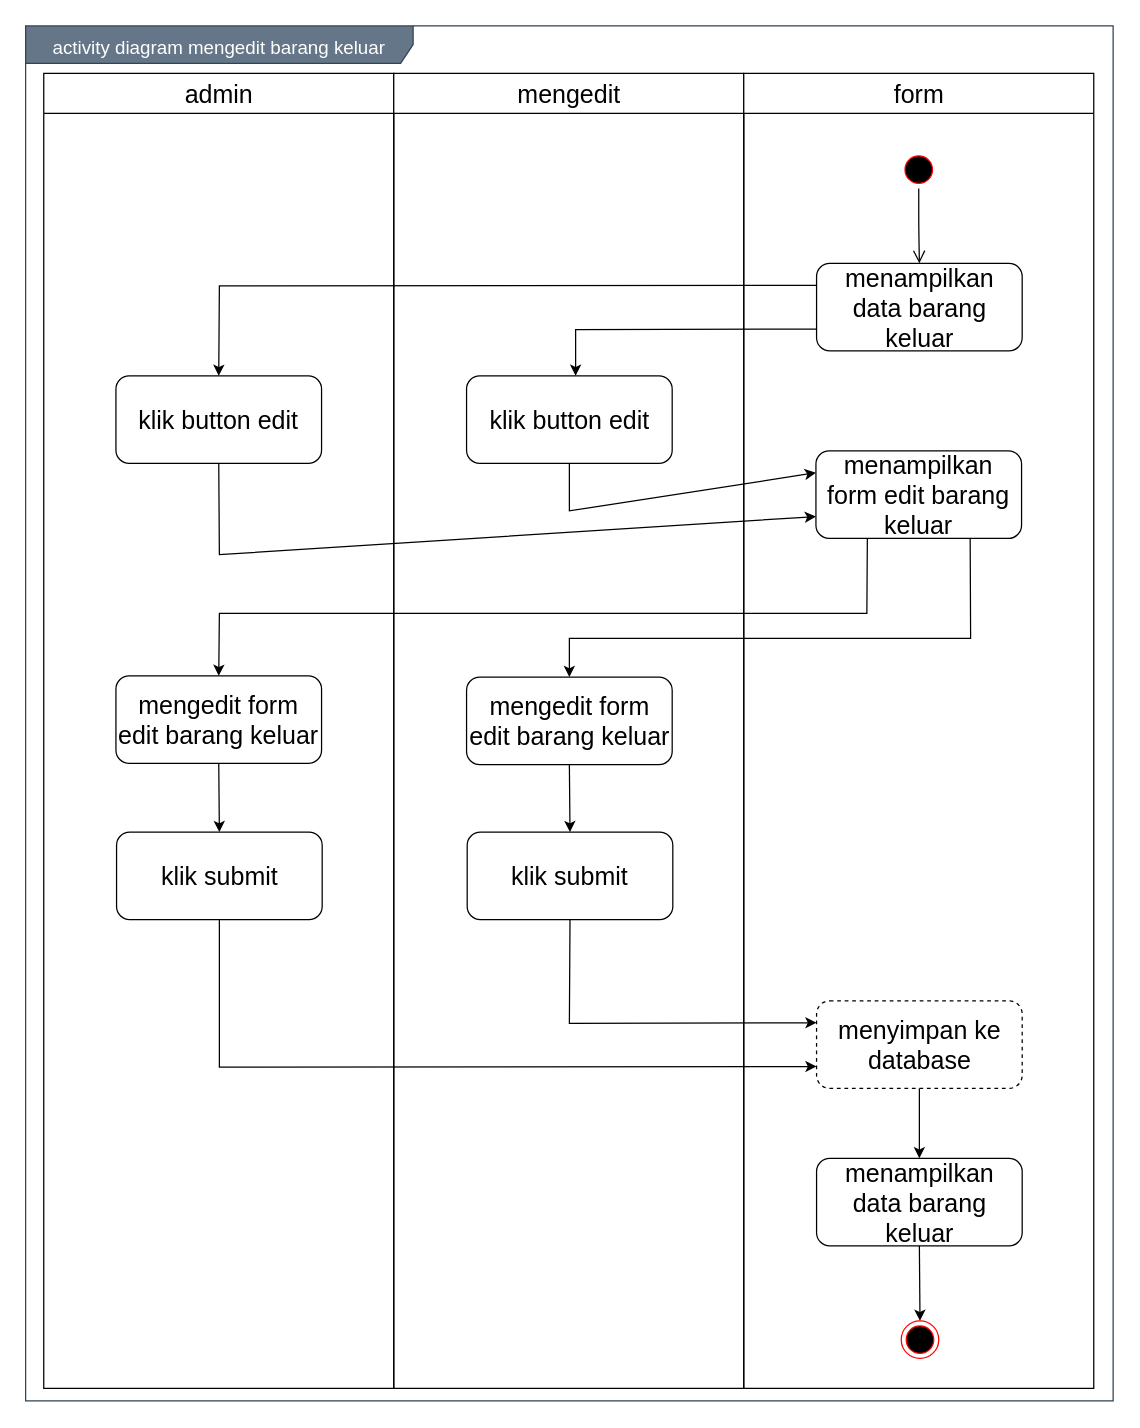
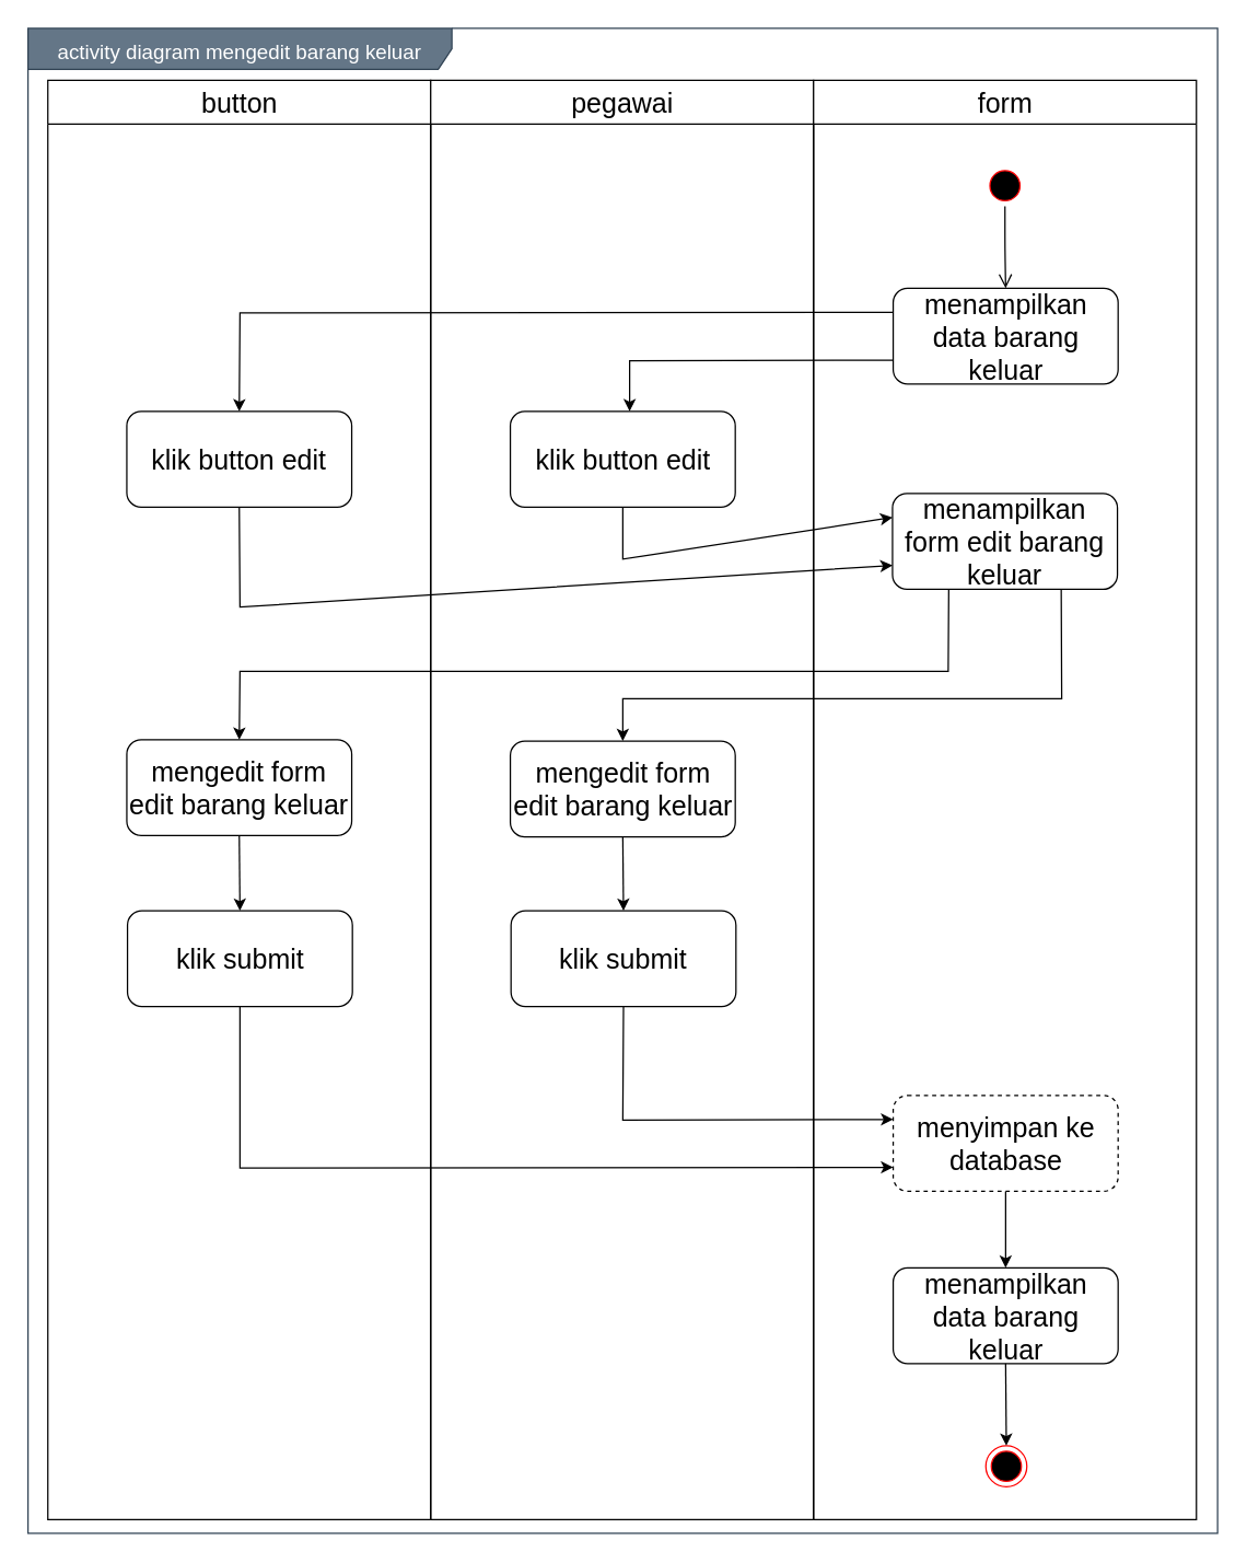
  <mxCell id="0" />
  <mxCell id="1" parent="0" />
  <mxCell id="2" value="&lt;font style=&quot;font-size: 15px&quot;&gt;activity diagram mengedit barang keluar&lt;/font&gt;" style="shape=umlFrame;whiteSpace=wrap;html=1;fontSize=20;align=center;width=310;height=30;fillColor=#647687;strokeColor=#314354;fontColor=#ffffff;" vertex="1" parent="1"><mxGeometry x="20" y="20" width="870" height="1100" as="geometry" /></mxCell>
- <mxCell id="3" value="admin" style="swimlane;whiteSpace=wrap;fontSize=20;fontStyle=0;startSize=32;" vertex="1" parent="1"><mxGeometry x="34.5" y="58" width="280" height="1052" as="geometry" /></mxCell>
+ <mxCell id="3" value="button" style="swimlane;whiteSpace=wrap;fontSize=20;fontStyle=0;startSize=32;" vertex="1" parent="1"><mxGeometry x="34.5" y="58" width="280" height="1052" as="geometry" /></mxCell>
  <mxCell id="4" value="klik button edit" style="rounded=1;whiteSpace=wrap;html=1;fontSize=20;align=center;" vertex="1" parent="3"><mxGeometry x="57.75" y="242" width="164.5" height="70" as="geometry" /></mxCell>
  <mxCell id="5" value="mengedit form edit barang keluar" style="rounded=1;whiteSpace=wrap;html=1;fontSize=20;align=center;" vertex="1" parent="3"><mxGeometry x="57.75" y="482" width="164.5" height="70" as="geometry" /></mxCell>
- <mxCell id="6" value="mengedit" style="swimlane;whiteSpace=wrap;fontSize=20;fontStyle=0;startSize=32;" vertex="1" parent="1"><mxGeometry x="314.5" y="58" width="280" height="1052" as="geometry" /></mxCell>
+ <mxCell id="6" value="pegawai" style="swimlane;whiteSpace=wrap;fontSize=20;fontStyle=0;startSize=32;" vertex="1" parent="1"><mxGeometry x="314.5" y="58" width="280" height="1052" as="geometry" /></mxCell>
  <mxCell id="7" value="klik submit" style="rounded=1;whiteSpace=wrap;html=1;fontSize=20;align=center;" vertex="1" parent="6"><mxGeometry x="58.75" y="607" width="164.5" height="70" as="geometry" /></mxCell>
  <mxCell id="8" value="form" style="swimlane;whiteSpace=wrap;fontSize=20;fontStyle=0;startSize=32;" vertex="1" parent="1"><mxGeometry x="594.5" y="58" width="280" height="1052" as="geometry" /></mxCell>
  <mxCell id="9" value="" style="ellipse;html=1;shape=endState;fillColor=#000000;strokeColor=#ff0000;fontSize=20;align=center;" vertex="1" parent="8"><mxGeometry x="126" y="998" width="30" height="30" as="geometry" /></mxCell>
  <mxCell id="10" value="" style="ellipse;html=1;shape=startState;fillColor=#000000;strokeColor=#ff0000;fontSize=20;align=center;" vertex="1" parent="8"><mxGeometry x="125" y="62" width="30" height="30" as="geometry" /></mxCell>
  <mxCell id="11" value="" style="edgeStyle=orthogonalEdgeStyle;html=1;verticalAlign=bottom;endArrow=open;endSize=8;fontSize=20;entryX=0.5;entryY=0;entryDx=0;entryDy=0;" edge="1" parent="8" source="10" target="12"><mxGeometry relative="1" as="geometry"><mxPoint x="140" y="152" as="targetPoint" /></mxGeometry></mxCell>
  <mxCell id="12" value="menampilkan data barang keluar" style="rounded=1;whiteSpace=wrap;html=1;fontSize=20;align=center;" vertex="1" parent="8"><mxGeometry x="58.25" y="152" width="164.5" height="70" as="geometry" /></mxCell>
  <mxCell id="13" value="menyimpan ke database" style="rounded=1;whiteSpace=wrap;html=1;fontSize=20;align=center;dashed=1;" vertex="1" parent="8"><mxGeometry x="58.25" y="742" width="164.5" height="70" as="geometry" /></mxCell>
  <mxCell id="14" value="klik button edit" style="rounded=1;whiteSpace=wrap;html=1;fontSize=20;align=center;" vertex="1" parent="1"><mxGeometry x="372.75" y="300" width="164.5" height="70" as="geometry" /></mxCell>
  <mxCell id="15" value="menampilkan data barang keluar" style="rounded=1;whiteSpace=wrap;html=1;fontSize=20;align=center;" vertex="1" parent="1"><mxGeometry x="652.75" y="926" width="164.5" height="70" as="geometry" /></mxCell>
  <mxCell id="16" value="" style="endArrow=classic;html=1;fontSize=20;strokeColor=#000000;entryX=0.5;entryY=0;entryDx=0;entryDy=0;exitX=0.5;exitY=1;exitDx=0;exitDy=0;" edge="1" parent="1" source="15" target="9"><mxGeometry width="50" height="50" relative="1" as="geometry"><mxPoint x="735" y="1516" as="sourcePoint" /><mxPoint x="755" y="1372" as="targetPoint" /></mxGeometry></mxCell>
  <mxCell id="17" value="mengedit form edit barang keluar" style="rounded=1;whiteSpace=wrap;html=1;fontSize=20;align=center;" vertex="1" parent="1"><mxGeometry x="372.75" y="541" width="164.5" height="70" as="geometry" /></mxCell>
  <mxCell id="18" value="" style="endArrow=classic;html=1;exitX=0;exitY=0.75;exitDx=0;exitDy=0;rounded=0;" edge="1" parent="1" source="12"><mxGeometry width="50" height="50" relative="1" as="geometry"><mxPoint x="460" y="500" as="sourcePoint" /><mxPoint x="460" y="300" as="targetPoint" /><Array as="points"><mxPoint x="460" y="263" /></Array></mxGeometry></mxCell>
  <mxCell id="19" value="" style="endArrow=classic;html=1;exitX=0;exitY=0.25;exitDx=0;exitDy=0;rounded=0;entryX=0.5;entryY=0;entryDx=0;entryDy=0;" edge="1" parent="1" source="12" target="4"><mxGeometry width="50" height="50" relative="1" as="geometry"><mxPoint x="662.75" y="272.5" as="sourcePoint" /><mxPoint x="470" y="310" as="targetPoint" /><Array as="points"><mxPoint x="175" y="228" /></Array></mxGeometry></mxCell>
  <mxCell id="20" value="menampilkan form edit barang keluar" style="rounded=1;whiteSpace=wrap;html=1;fontSize=20;align=center;" vertex="1" parent="1"><mxGeometry x="652.25" y="360" width="164.5" height="70" as="geometry" /></mxCell>
  <mxCell id="21" value="klik submit" style="rounded=1;whiteSpace=wrap;html=1;fontSize=20;align=center;" vertex="1" parent="1"><mxGeometry x="92.75" y="665" width="164.5" height="70" as="geometry" /></mxCell>
  <mxCell id="22" value="" style="endArrow=classic;html=1;entryX=0;entryY=0.25;entryDx=0;entryDy=0;exitX=0.5;exitY=1;exitDx=0;exitDy=0;rounded=0;" edge="1" parent="1" source="14" target="20"><mxGeometry width="50" height="50" relative="1" as="geometry"><mxPoint x="400" y="380" as="sourcePoint" /><mxPoint x="450" y="330" as="targetPoint" /><Array as="points"><mxPoint x="455" y="408" /></Array></mxGeometry></mxCell>
  <mxCell id="23" value="" style="endArrow=classic;html=1;entryX=0;entryY=0.75;entryDx=0;entryDy=0;exitX=0.5;exitY=1;exitDx=0;exitDy=0;rounded=0;" edge="1" parent="1" source="4" target="20"><mxGeometry width="50" height="50" relative="1" as="geometry"><mxPoint x="400" y="380" as="sourcePoint" /><mxPoint x="450" y="330" as="targetPoint" /><Array as="points"><mxPoint x="175" y="443" /></Array></mxGeometry></mxCell>
  <mxCell id="24" value="" style="endArrow=classic;html=1;entryX=0.5;entryY=0;entryDx=0;entryDy=0;exitX=0.25;exitY=1;exitDx=0;exitDy=0;rounded=0;" edge="1" parent="1" source="20" target="5"><mxGeometry width="50" height="50" relative="1" as="geometry"><mxPoint x="480" y="600" as="sourcePoint" /><mxPoint x="530" y="550" as="targetPoint" /><Array as="points"><mxPoint x="693" y="490" /><mxPoint x="175" y="490" /></Array></mxGeometry></mxCell>
  <mxCell id="25" value="" style="endArrow=classic;html=1;exitX=0.75;exitY=1;exitDx=0;exitDy=0;entryX=0.5;entryY=0;entryDx=0;entryDy=0;rounded=0;" edge="1" parent="1" source="20" target="17"><mxGeometry width="50" height="50" relative="1" as="geometry"><mxPoint x="480" y="600" as="sourcePoint" /><mxPoint x="530" y="550" as="targetPoint" /><Array as="points"><mxPoint x="776" y="510" /><mxPoint x="455" y="510" /></Array></mxGeometry></mxCell>
  <mxCell id="26" value="" style="endArrow=classic;html=1;entryX=0.5;entryY=0;entryDx=0;entryDy=0;exitX=0.5;exitY=1;exitDx=0;exitDy=0;" edge="1" parent="1" source="17" target="7"><mxGeometry width="50" height="50" relative="1" as="geometry"><mxPoint x="390" y="630" as="sourcePoint" /><mxPoint x="440" y="580" as="targetPoint" /></mxGeometry></mxCell>
  <mxCell id="27" value="" style="endArrow=classic;html=1;entryX=0.5;entryY=0;entryDx=0;entryDy=0;exitX=0.5;exitY=1;exitDx=0;exitDy=0;" edge="1" parent="1" source="5" target="21"><mxGeometry width="50" height="50" relative="1" as="geometry"><mxPoint x="465" y="621" as="sourcePoint" /><mxPoint x="465.5" y="675" as="targetPoint" /></mxGeometry></mxCell>
  <mxCell id="28" value="" style="endArrow=classic;html=1;entryX=0;entryY=0.25;entryDx=0;entryDy=0;exitX=0.5;exitY=1;exitDx=0;exitDy=0;rounded=0;" edge="1" parent="1" source="7" target="13"><mxGeometry width="50" height="50" relative="1" as="geometry"><mxPoint x="184.5" y="620" as="sourcePoint" /><mxPoint x="185" y="675" as="targetPoint" /><Array as="points"><mxPoint x="455" y="818" /></Array></mxGeometry></mxCell>
  <mxCell id="29" value="" style="endArrow=classic;html=1;exitX=0.5;exitY=1;exitDx=0;exitDy=0;entryX=0;entryY=0.75;entryDx=0;entryDy=0;rounded=0;" edge="1" parent="1" source="21" target="13"><mxGeometry width="50" height="50" relative="1" as="geometry"><mxPoint x="450" y="910" as="sourcePoint" /><mxPoint x="500" y="860" as="targetPoint" /><Array as="points"><mxPoint x="175" y="853" /></Array></mxGeometry></mxCell>
  <mxCell id="30" value="" style="endArrow=classic;html=1;entryX=0.5;entryY=0;entryDx=0;entryDy=0;exitX=0.5;exitY=1;exitDx=0;exitDy=0;" edge="1" parent="1" source="13" target="15"><mxGeometry width="50" height="50" relative="1" as="geometry"><mxPoint x="450" y="910" as="sourcePoint" /><mxPoint x="500" y="860" as="targetPoint" /></mxGeometry></mxCell>
